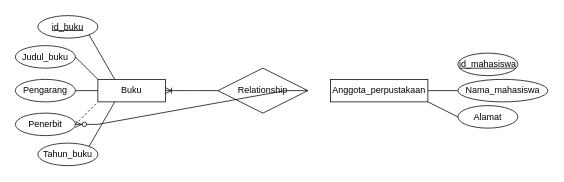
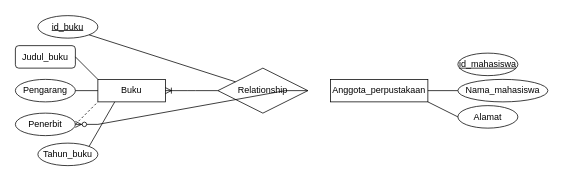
  <mxCell id="0" />
  <mxCell id="1" parent="0" />
  <mxCell id="2" value="Buku" style="whiteSpace=wrap;html=1;align=center;" vertex="1" parent="1"><mxGeometry x="130" y="105" width="90" height="30" as="geometry" /></mxCell>
  <mxCell id="3" value="Relationship" style="shape=rhombus;perimeter=rhombusPerimeter;whiteSpace=wrap;html=1;align=center;" vertex="1" parent="1"><mxGeometry x="290" y="90" width="120" height="60" as="geometry" /></mxCell>
  <mxCell id="4" value="Anggota_perpustakaan" style="whiteSpace=wrap;html=1;align=center;" vertex="1" parent="1"><mxGeometry x="440" y="105" width="130" height="30" as="geometry" /></mxCell>
  <mxCell id="5" value="" style="edgeStyle=entityRelationEdgeStyle;fontSize=12;html=1;endArrow=ERzeroToMany;endFill=1;rounded=0;exitX=1;exitY=0.5;exitDx=0;exitDy=0;" edge="1" parent="1" source="3" target="10"><mxGeometry width="100" height="100" relative="1" as="geometry"><mxPoint x="370" y="170" as="sourcePoint" /><mxPoint x="470" y="70" as="targetPoint" /></mxGeometry></mxCell>
  <mxCell id="6" value="" style="edgeStyle=entityRelationEdgeStyle;fontSize=12;html=1;endArrow=ERoneToMany;rounded=0;entryX=1;entryY=0.5;entryDx=0;entryDy=0;exitX=0;exitY=0.5;exitDx=0;exitDy=0;" edge="1" parent="1" source="3" target="2"><mxGeometry width="100" height="100" relative="1" as="geometry"><mxPoint x="370" y="170" as="sourcePoint" /><mxPoint x="470" y="70" as="targetPoint" /></mxGeometry></mxCell>
  <mxCell id="7" value="id_buku" style="ellipse;whiteSpace=wrap;html=1;align=center;fontStyle=4;" vertex="1" parent="1"><mxGeometry x="50" y="20" width="80" height="30" as="geometry" /></mxCell>
- <mxCell id="8" value="Judul_buku" style="ellipse;whiteSpace=wrap;html=1;align=center;" vertex="1" parent="1"><mxGeometry x="20" y="60" width="80" height="30" as="geometry" /></mxCell>
+ <mxCell id="8" value="Judul_buku" style="whiteSpace=wrap;html=1;align=center;rounded=1;" vertex="1" parent="1"><mxGeometry x="20" y="60" width="80" height="30" as="geometry" /></mxCell>
  <mxCell id="9" value="Pengarang" style="ellipse;whiteSpace=wrap;html=1;align=center;" vertex="1" parent="1"><mxGeometry x="20" y="105" width="80" height="30" as="geometry" /></mxCell>
  <mxCell id="10" value="Penerbit" style="ellipse;whiteSpace=wrap;html=1;align=center;" vertex="1" parent="1"><mxGeometry x="20" y="150" width="80" height="30" as="geometry" /></mxCell>
  <mxCell id="11" value="Tahun_buku" style="ellipse;whiteSpace=wrap;html=1;align=center;" vertex="1" parent="1"><mxGeometry x="50" y="190" width="80" height="30" as="geometry" /></mxCell>
- <mxCell id="12" value="" style="endArrow=none;html=1;rounded=0;exitX=1;exitY=1;exitDx=0;exitDy=0;entryX=0.25;entryY=0;entryDx=0;entryDy=0;" edge="1" parent="1" source="7" target="2"><mxGeometry relative="1" as="geometry"><mxPoint x="180" y="0" as="sourcePoint" /><mxPoint x="340" y="0" as="targetPoint" /></mxGeometry></mxCell>
+ <mxCell id="12" value="" style="endArrow=none;html=1;rounded=0;exitX=1;exitY=1;exitDx=0;exitDy=0;" edge="1" parent="1" source="7" target="3"><mxGeometry relative="1" as="geometry"><mxPoint x="180" y="0" as="sourcePoint" /><mxPoint x="340" y="0" as="targetPoint" /></mxGeometry></mxCell>
  <mxCell id="13" value="" style="endArrow=none;html=1;rounded=0;exitX=1;exitY=0.5;exitDx=0;exitDy=0;entryX=0;entryY=0;entryDx=0;entryDy=0;" edge="1" parent="1" source="8" target="2"><mxGeometry relative="1" as="geometry"><mxPoint x="190" y="10" as="sourcePoint" /><mxPoint x="350" y="10" as="targetPoint" /></mxGeometry></mxCell>
  <mxCell id="14" value="" style="endArrow=none;html=1;rounded=0;exitX=1;exitY=0.5;exitDx=0;exitDy=0;entryX=0;entryY=0.5;entryDx=0;entryDy=0;" edge="1" parent="1" source="9" target="2"><mxGeometry relative="1" as="geometry"><mxPoint x="200" y="20" as="sourcePoint" /><mxPoint x="360" y="20" as="targetPoint" /></mxGeometry></mxCell>
  <mxCell id="15" value="" style="endArrow=none;html=1;rounded=0;exitX=1;exitY=0;exitDx=0;exitDy=0;entryX=0.25;entryY=1;entryDx=0;entryDy=0;" edge="1" parent="1" source="11" target="2"><mxGeometry relative="1" as="geometry"><mxPoint x="210" y="30" as="sourcePoint" /><mxPoint x="370" y="30" as="targetPoint" /></mxGeometry></mxCell>
  <mxCell id="16" value="" style="endArrow=none;html=1;rounded=0;exitX=1;exitY=0.5;exitDx=0;exitDy=0;entryX=0;entryY=1;entryDx=0;entryDy=0;dashed=1;" edge="1" parent="1" source="10" target="2"><mxGeometry relative="1" as="geometry"><mxPoint x="220" y="40" as="sourcePoint" /><mxPoint x="380" y="40" as="targetPoint" /></mxGeometry></mxCell>
  <mxCell id="17" value="" style="endArrow=none;html=1;rounded=0;exitX=1;exitY=0.5;exitDx=0;exitDy=0;entryX=0;entryY=0.5;entryDx=0;entryDy=0;" edge="1" parent="1" source="4" target="20"><mxGeometry relative="1" as="geometry"><mxPoint x="230" y="50" as="sourcePoint" /><mxPoint x="390" y="50" as="targetPoint" /></mxGeometry></mxCell>
  <mxCell id="18" value="id_mahasiswa" style="ellipse;whiteSpace=wrap;html=1;align=center;fontStyle=4;" vertex="1" parent="1"><mxGeometry x="610" y="70" width="80" height="30" as="geometry" /></mxCell>
  <mxCell id="19" value="Alamat" style="ellipse;whiteSpace=wrap;html=1;align=center;" vertex="1" parent="1"><mxGeometry x="610" y="140" width="80" height="30" as="geometry" /></mxCell>
  <mxCell id="20" value="Nama_mahasiswa" style="ellipse;whiteSpace=wrap;html=1;align=center;" vertex="1" parent="1"><mxGeometry x="610" y="105" width="120" height="30" as="geometry" /></mxCell>
  <mxCell id="21" value="" style="endArrow=none;html=1;rounded=0;exitX=1;exitY=1;exitDx=0;exitDy=0;entryX=0;entryY=0.5;entryDx=0;entryDy=0;" edge="1" parent="1" source="4" target="19"><mxGeometry relative="1" as="geometry"><mxPoint x="250" y="70" as="sourcePoint" /><mxPoint x="410" y="70" as="targetPoint" /></mxGeometry></mxCell>
